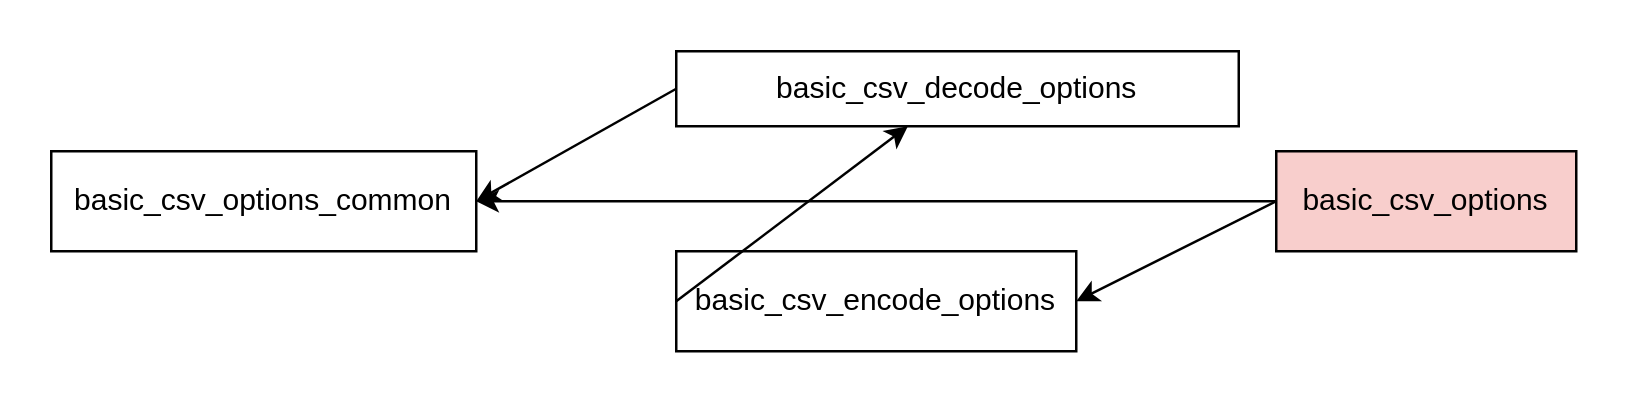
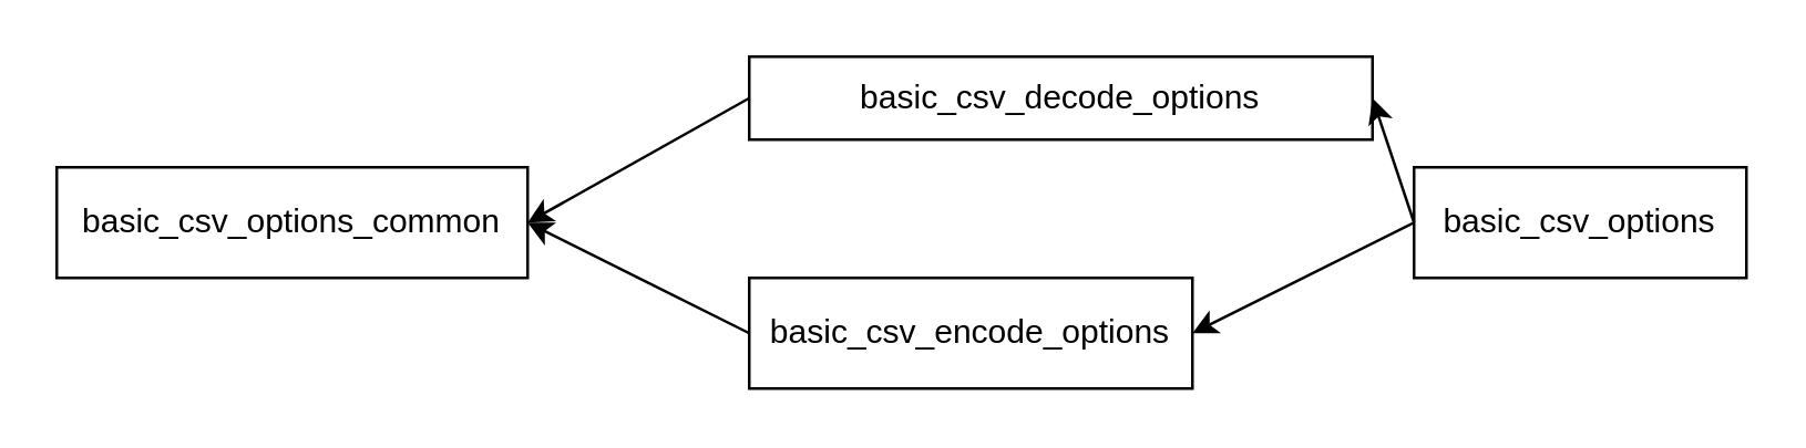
  <mxCell id="0" />
  <mxCell id="1" parent="0" />
- <mxCell id="2" value="basic_csv_options" style="rounded=0;whiteSpace=wrap;html=1;fillColor=#f8cecc;" vertex="1" parent="1"><mxGeometry x="510" y="60" width="120" height="40" as="geometry" /></mxCell>
+ <mxCell id="2" value="basic_csv_options" style="rounded=0;whiteSpace=wrap;html=1;" vertex="1" parent="1"><mxGeometry x="510" y="60" width="120" height="40" as="geometry" /></mxCell>
  <mxCell id="3" value="basic_csv_decode_options" style="rounded=0;whiteSpace=wrap;html=1;" vertex="1" parent="1"><mxGeometry x="270" y="20" width="225" height="30" as="geometry" /></mxCell>
  <mxCell id="4" value="basic_csv_encode_options" style="rounded=0;whiteSpace=wrap;html=1;" vertex="1" parent="1"><mxGeometry x="270" y="100" width="160" height="40" as="geometry" /></mxCell>
  <mxCell id="5" value="basic_csv_options_common" style="rounded=0;whiteSpace=wrap;html=1;" vertex="1" parent="1"><mxGeometry x="20" y="60" width="170" height="40" as="geometry" /></mxCell>
- <mxCell id="6" value="" style="endArrow=classic;html=1;exitX=0;exitY=0.5;exitDx=0;exitDy=0;" edge="1" parent="1" source="4" target="3"><mxGeometry width="50" height="50" relative="1" as="geometry"><mxPoint x="20" y="210" as="sourcePoint" /><mxPoint x="70" y="160" as="targetPoint" /></mxGeometry></mxCell>
+ <mxCell id="6" value="" style="endArrow=classic;html=1;exitX=0;exitY=0.5;exitDx=0;exitDy=0;entryX=1;entryY=0.5;entryDx=0;entryDy=0;" edge="1" parent="1" source="4" target="5"><mxGeometry width="50" height="50" relative="1" as="geometry"><mxPoint x="20" y="210" as="sourcePoint" /><mxPoint x="70" y="160" as="targetPoint" /></mxGeometry></mxCell>
  <mxCell id="7" value="" style="endArrow=classic;html=1;exitX=0;exitY=0.5;exitDx=0;exitDy=0;" edge="1" parent="1" source="3"><mxGeometry width="50" height="50" relative="1" as="geometry"><mxPoint x="150" y="30" as="sourcePoint" /><mxPoint x="190" y="80" as="targetPoint" /></mxGeometry></mxCell>
- <mxCell id="8" value="" style="endArrow=classic;html=1;exitX=0;exitY=0.5;exitDx=0;exitDy=0;" edge="1" parent="1" source="2" target="5"><mxGeometry width="50" height="50" relative="1" as="geometry"><mxPoint x="500" y="230" as="sourcePoint" /><mxPoint x="550" y="180" as="targetPoint" /></mxGeometry></mxCell>
+ <mxCell id="8" value="" style="endArrow=classic;html=1;entryX=1;entryY=0.5;entryDx=0;entryDy=0;exitX=0;exitY=0.5;exitDx=0;exitDy=0;" edge="1" parent="1" source="2" target="3"><mxGeometry width="50" height="50" relative="1" as="geometry"><mxPoint x="500" y="230" as="sourcePoint" /><mxPoint x="550" y="180" as="targetPoint" /></mxGeometry></mxCell>
  <mxCell id="9" value="" style="endArrow=classic;html=1;entryX=1;entryY=0.5;entryDx=0;entryDy=0;" edge="1" parent="1" target="4"><mxGeometry width="50" height="50" relative="1" as="geometry"><mxPoint x="510" y="80" as="sourcePoint" /><mxPoint x="500" y="180" as="targetPoint" /></mxGeometry></mxCell>
